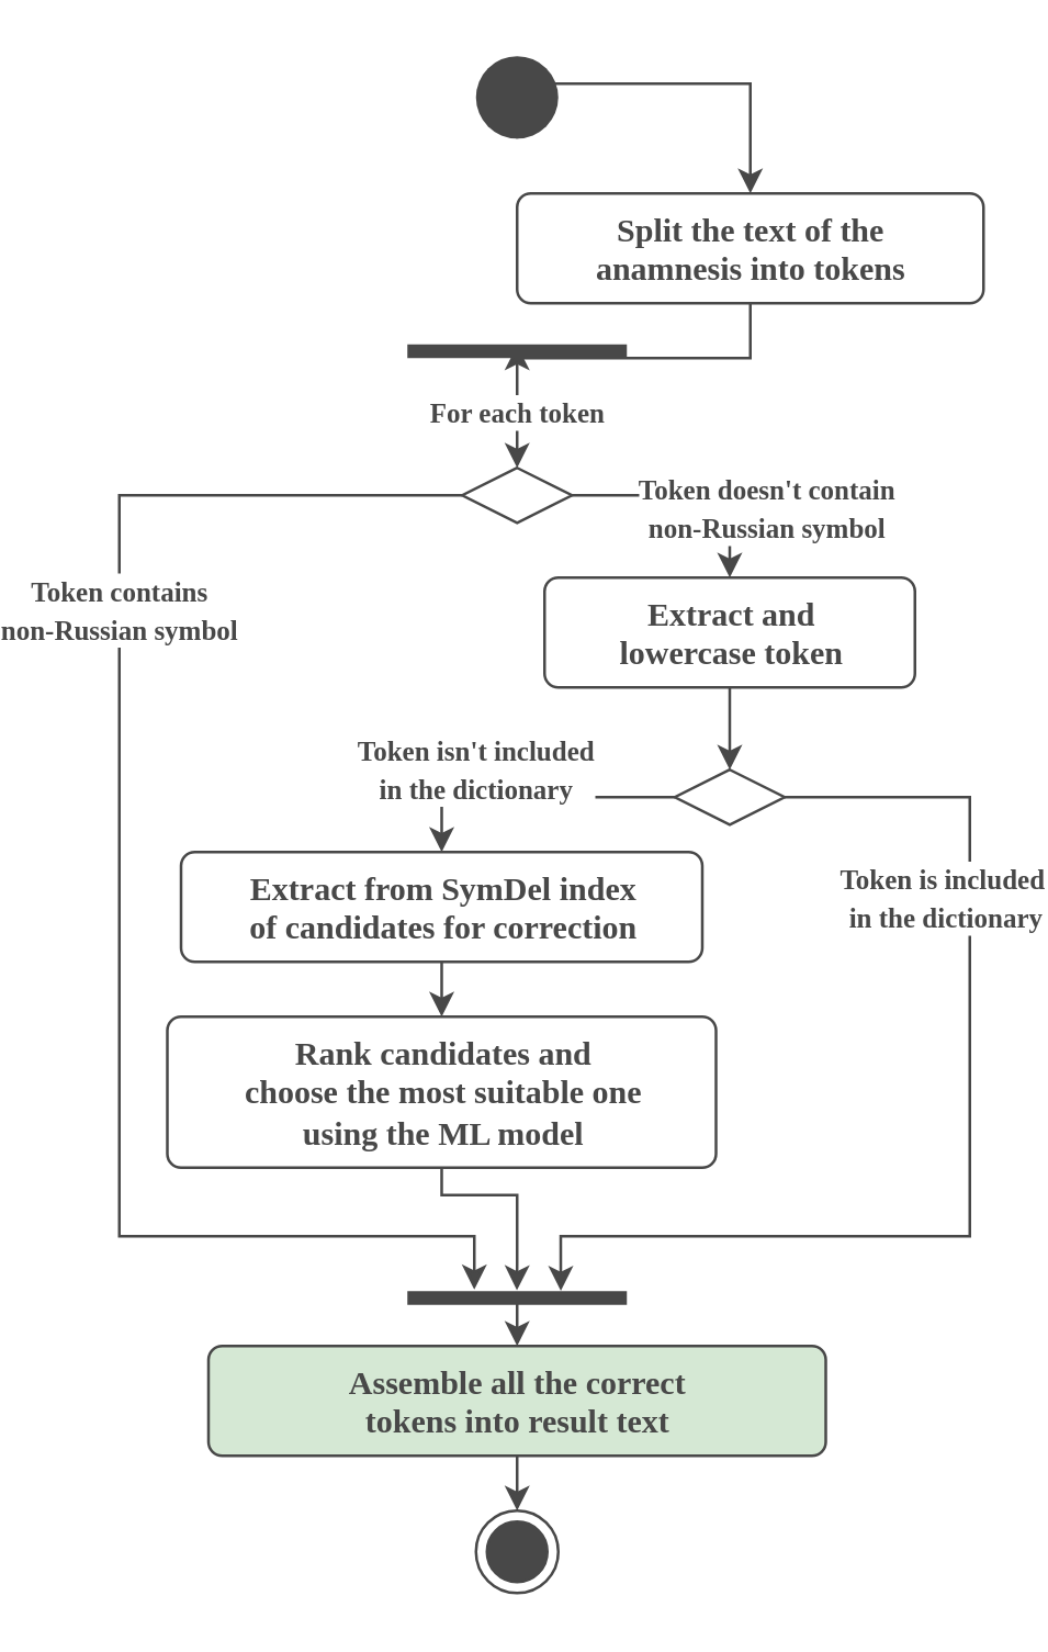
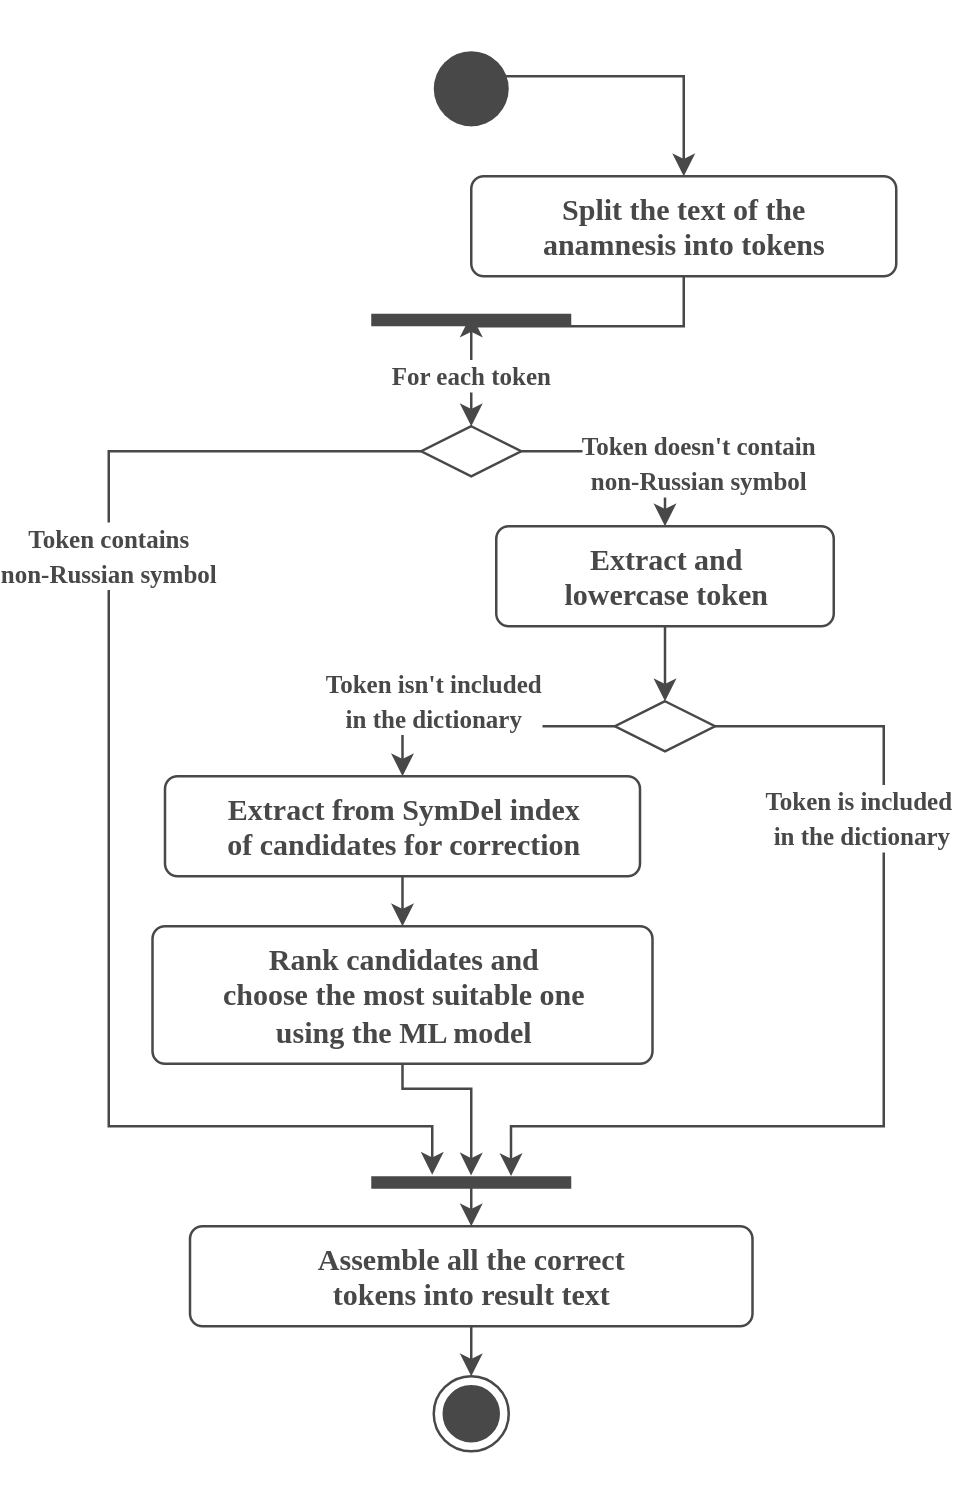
  <mxCell id="0" />
  <mxCell id="1" parent="0" />
  <mxCell id="2" style="edgeStyle=orthogonalEdgeStyle;rounded=0;orthogonalLoop=1;jettySize=auto;html=1;exitX=0.5;exitY=1;exitDx=0;exitDy=0;entryX=0.5;entryY=0;entryDx=0;entryDy=0;strokeColor=#484848;" parent="1" source="3" target="4" edge="1"><mxGeometry relative="1" as="geometry"><Array as="points"><mxPoint x="165" y="30" /></Array><mxPoint x="250" y="194" as="targetPoint" /></mxGeometry></mxCell>
  <mxCell id="3" value="" style="ellipse;fillColor=#484848;strokeColor=none;" parent="1" vertex="1"><mxGeometry x="150" y="20" width="30" height="30" as="geometry" /></mxCell>
  <mxCell id="4" value="&lt;font color=&quot;#484848&quot;&gt;&lt;b&gt;Split the text of the &lt;br&gt;anamnesis into tokens&lt;/b&gt;&lt;/font&gt;" style="html=1;align=center;verticalAlign=top;rounded=1;absoluteArcSize=1;arcSize=10;dashed=0;fillColor=#FFFFFF;strokeColor=#484848;fontFamily=Montserrat Semibold;" parent="1" vertex="1"><mxGeometry x="165" y="70" width="170" height="40" as="geometry" /></mxCell>
  <mxCell id="5" value="&lt;b style=&quot;color: rgb(72 , 72 , 72) ; font-family: &amp;#34;montserrat&amp;#34; ; font-size: x-small ; font-style: normal ; letter-spacing: normal ; text-align: center ; text-indent: 0px ; text-transform: none ; word-spacing: 0px&quot;&gt;For each token&lt;/b&gt;" style="edgeStyle=orthogonalEdgeStyle;rounded=0;orthogonalLoop=1;jettySize=auto;html=1;strokeColor=#484848;exitX=1.031;exitY=0.5;exitDx=0;exitDy=0;exitPerimeter=0;fontFamily=Montserrat Semibold;entryX=0.5;entryY=0;entryDx=0;entryDy=0;" parent="1" source="17" target="21" edge="1"><mxGeometry x="-0.004" relative="1" as="geometry"><mxPoint x="165" y="140" as="sourcePoint" /><mxPoint x="180" y="110" as="targetPoint" /><Array as="points" /><mxPoint as="offset" /></mxGeometry></mxCell>
  <mxCell id="6" value="" style="rhombus;strokeColor=#484848;fillColor=#FFFFFF;aspect=fixed;direction=north;rotation=90;fontFamily=Montserrat Semibold;" parent="1" vertex="1"><mxGeometry x="232.5" y="270" width="20" height="40" as="geometry" /></mxCell>
  <mxCell id="7" value="&lt;b style=&quot;border-color: var(--border-color); color: rgb(72, 72, 72); font-family: montserrat; font-size: x-small;&quot;&gt;Token isn't included&lt;br style=&quot;border-color: var(--border-color);&quot;&gt;in the dictionary&lt;/b&gt;&lt;font color=&quot;#484848&quot; face=&quot;montserrat&quot; size=&quot;1&quot;&gt;&lt;b&gt;&lt;br&gt;&lt;/b&gt;&lt;/font&gt;" style="edgeStyle=orthogonalEdgeStyle;rounded=0;orthogonalLoop=1;jettySize=auto;html=1;strokeColor=#484848;exitX=0;exitY=0.5;exitDx=0;exitDy=0;entryX=0.5;entryY=0;entryDx=0;entryDy=0;fontFamily=Montserrat Semibold;" parent="1" source="6" target="9" edge="1"><mxGeometry x="0.381" y="-10" relative="1" as="geometry"><mxPoint x="175" y="380" as="sourcePoint" /><mxPoint x="240" y="410" as="targetPoint" /><Array as="points"><mxPoint x="138" y="290" /></Array><mxPoint as="offset" /></mxGeometry></mxCell>
  <mxCell id="8" value="&lt;b style=&quot;border-color: var(--border-color); color: rgb(72, 72, 72); font-family: montserrat; font-size: x-small;&quot;&gt;Token is included&lt;br&gt;&amp;nbsp;in the dictionary&lt;/b&gt;" style="edgeStyle=orthogonalEdgeStyle;rounded=0;orthogonalLoop=1;jettySize=auto;html=1;strokeColor=#484848;exitX=1;exitY=0.5;exitDx=0;exitDy=0;entryX=-0.016;entryY=0.301;entryDx=0;entryDy=0;entryPerimeter=0;fontFamily=Montserrat Semibold;" parent="1" source="6" target="18" edge="1"><mxGeometry x="-0.48" y="-10" relative="1" as="geometry"><mxPoint x="195" y="420" as="sourcePoint" /><mxPoint x="110" y="440" as="targetPoint" /><Array as="points"><mxPoint x="330" y="290" /><mxPoint x="330" y="450" /><mxPoint x="181" y="450" /></Array><mxPoint y="1" as="offset" /></mxGeometry></mxCell>
  <mxCell id="9" value="&lt;font color=&quot;#484848&quot;&gt;&lt;b&gt;Extract from SymDel index &lt;br&gt;of candidates for correction&lt;/b&gt;&lt;/font&gt;" style="html=1;align=center;verticalAlign=top;rounded=1;absoluteArcSize=1;arcSize=10;dashed=0;fillColor=#FFFFFF;strokeColor=#484848;fontFamily=Montserrat Semibold;" parent="1" vertex="1"><mxGeometry x="42.5" y="310" width="190" height="40" as="geometry" /></mxCell>
  <mxCell id="10" value="&lt;font data-font-src=&quot;https://fonts.googleapis.com/css?family=Montserrat+Medium&quot; color=&quot;#484848&quot;&gt;&lt;b style=&quot;&quot;&gt;Rank candidates and &lt;br&gt;choose the most suitable one &lt;br&gt;using the ML model&lt;/b&gt;&lt;/font&gt;" style="html=1;align=center;verticalAlign=top;rounded=1;absoluteArcSize=1;arcSize=10;dashed=0;fillColor=#FFFFFF;strokeColor=#484848;fontFamily=Montserrat Semibold;" parent="1" vertex="1"><mxGeometry x="37.5" y="370" width="200" height="55" as="geometry" /></mxCell>
  <mxCell id="11" value="" style="edgeStyle=orthogonalEdgeStyle;rounded=0;orthogonalLoop=1;jettySize=auto;html=1;strokeColor=#484848;exitX=0.5;exitY=1;exitDx=0;exitDy=0;entryX=0.5;entryY=0;entryDx=0;entryDy=0;fontFamily=Montserrat Semibold;" parent="1" source="9" target="10" edge="1"><mxGeometry x="-0.111" relative="1" as="geometry"><mxPoint x="195" y="420" as="sourcePoint" /><mxPoint x="250" y="463.5" as="targetPoint" /><Array as="points" /><mxPoint as="offset" /></mxGeometry></mxCell>
- <mxCell id="12" value="&lt;font color=&quot;#484848&quot;&gt;&lt;b&gt;Assemble all the correct &lt;br&gt;tokens into result text&lt;/b&gt;&lt;/font&gt;" style="html=1;align=center;verticalAlign=top;rounded=1;absoluteArcSize=1;arcSize=10;dashed=0;fillColor=#d5e8d4;strokeColor=#484848;fontFamily=Montserrat Semibold;" parent="1" vertex="1"><mxGeometry x="52.5" y="490" width="225" height="40" as="geometry" /></mxCell>
+ <mxCell id="12" value="&lt;font color=&quot;#484848&quot;&gt;&lt;b&gt;Assemble all the correct &lt;br&gt;tokens into result text&lt;/b&gt;&lt;/font&gt;" style="html=1;align=center;verticalAlign=top;rounded=1;absoluteArcSize=1;arcSize=10;dashed=0;fillColor=#FFFFFF;strokeColor=#484848;fontFamily=Montserrat Semibold;" parent="1" vertex="1"><mxGeometry x="52.5" y="490" width="225" height="40" as="geometry" /></mxCell>
  <mxCell id="13" value="" style="edgeStyle=orthogonalEdgeStyle;rounded=0;orthogonalLoop=1;jettySize=auto;html=1;strokeColor=#484848;exitX=0.5;exitY=1;exitDx=0;exitDy=0;entryX=-0.056;entryY=0.501;entryDx=0;entryDy=0;entryPerimeter=0;fontFamily=Montserrat Semibold;" parent="1" source="10" target="18" edge="1"><mxGeometry x="-0.111" relative="1" as="geometry"><mxPoint x="250" y="495" as="sourcePoint" /><mxPoint x="200" y="600" as="targetPoint" /><Array as="points"><mxPoint x="165" y="435" /><mxPoint x="165" y="460" /><mxPoint x="165" y="460" /></Array><mxPoint as="offset" /></mxGeometry></mxCell>
  <mxCell id="14" value="" style="ellipse;html=1;shape=endState;fillColor=#484848;strokeColor=#484848;fontFamily=Montserrat Semibold;" parent="1" vertex="1"><mxGeometry x="150" y="550" width="30" height="30" as="geometry" /></mxCell>
  <mxCell id="15" value="" style="edgeStyle=orthogonalEdgeStyle;rounded=0;orthogonalLoop=1;jettySize=auto;html=1;strokeColor=#484848;exitX=0.5;exitY=1;exitDx=0;exitDy=0;entryX=0.5;entryY=0;entryDx=0;entryDy=0;fontFamily=Montserrat Semibold;" parent="1" source="12" target="14" edge="1"><mxGeometry x="-0.111" relative="1" as="geometry"><mxPoint x="245" y="490" as="sourcePoint" /><mxPoint x="245" y="540" as="targetPoint" /><Array as="points" /><mxPoint as="offset" /></mxGeometry></mxCell>
  <mxCell id="16" value="" style="edgeStyle=orthogonalEdgeStyle;rounded=0;orthogonalLoop=1;jettySize=auto;html=1;strokeColor=#484848;exitX=0.5;exitY=1;exitDx=0;exitDy=0;entryX=0.063;entryY=0.5;entryDx=0;entryDy=0;entryPerimeter=0;fontFamily=Montserrat Semibold;" parent="1" source="4" target="17" edge="1"><mxGeometry x="-0.111" relative="1" as="geometry"><mxPoint x="210" y="170" as="sourcePoint" /><mxPoint x="165" y="130" as="targetPoint" /><Array as="points" /><mxPoint as="offset" /></mxGeometry></mxCell>
  <mxCell id="17" value="" style="html=1;points=[];perimeter=orthogonalPerimeter;strokeColor=none;fillColor=#484848;direction=south;fontFamily=Montserrat Semibold;" parent="1" vertex="1"><mxGeometry x="125" y="125" width="80" height="5" as="geometry" /></mxCell>
  <mxCell id="18" value="" style="html=1;points=[];perimeter=orthogonalPerimeter;strokeColor=none;fillColor=#484848;direction=south;fontFamily=Montserrat Semibold;" parent="1" vertex="1"><mxGeometry x="125" y="470" width="80" height="5" as="geometry" /></mxCell>
  <mxCell id="19" value="" style="edgeStyle=orthogonalEdgeStyle;rounded=0;orthogonalLoop=1;jettySize=auto;html=1;strokeColor=#484848;entryX=0.5;entryY=0;entryDx=0;entryDy=0;exitX=0.874;exitY=0.5;exitDx=0;exitDy=0;exitPerimeter=0;fontFamily=Montserrat Semibold;" parent="1" source="18" target="12" edge="1"><mxGeometry x="-0.111" relative="1" as="geometry"><mxPoint x="165" y="480" as="sourcePoint" /><mxPoint x="195" y="487.42" as="targetPoint" /><Array as="points" /><mxPoint as="offset" /></mxGeometry></mxCell>
  <mxCell id="20" value="&lt;font color=&quot;#484848&quot;&gt;&lt;b&gt;Extract and &lt;br&gt;lowercase token&lt;/b&gt;&lt;/font&gt;" style="html=1;align=center;verticalAlign=top;rounded=1;absoluteArcSize=1;arcSize=10;dashed=0;fillColor=#FFFFFF;strokeColor=#484848;fontFamily=Montserrat Semibold;" parent="1" vertex="1"><mxGeometry x="175" y="210" width="135" height="40" as="geometry" /></mxCell>
  <mxCell id="21" value="" style="rhombus;strokeColor=#484848;fillColor=#FFFFFF;aspect=fixed;direction=north;rotation=90;fontFamily=Montserrat Semibold;" parent="1" vertex="1"><mxGeometry x="155" y="160" width="20" height="40" as="geometry" /></mxCell>
  <mxCell id="22" value="&lt;font size=&quot;1&quot; face=&quot;montserrat&quot; color=&quot;#484848&quot;&gt;&lt;b&gt;Token contains&lt;br&gt;non-Russian symbol&lt;/b&gt;&lt;/font&gt;" style="edgeStyle=orthogonalEdgeStyle;rounded=0;orthogonalLoop=1;jettySize=auto;html=1;strokeColor=#484848;exitX=0;exitY=0.5;exitDx=0;exitDy=0;fontFamily=Montserrat Semibold;entryX=-0.111;entryY=0.695;entryDx=0;entryDy=0;entryPerimeter=0;" parent="1" source="21" target="18" edge="1"><mxGeometry x="-0.387" relative="1" as="geometry"><mxPoint x="155" y="290" as="sourcePoint" /><mxPoint x="150" y="600" as="targetPoint" /><Array as="points"><mxPoint x="20" y="180" /><mxPoint x="20" y="450" /><mxPoint x="149" y="450" /></Array><mxPoint as="offset" /></mxGeometry></mxCell>
  <mxCell id="23" value="&lt;font color=&quot;#484848&quot; face=&quot;montserrat&quot; size=&quot;1&quot;&gt;&lt;b&gt;Token doesn't contain &lt;br&gt;non-Russian symbol&lt;br&gt;&lt;/b&gt;&lt;/font&gt;" style="edgeStyle=orthogonalEdgeStyle;rounded=0;orthogonalLoop=1;jettySize=auto;html=1;strokeColor=#484848;exitX=1;exitY=0.5;exitDx=0;exitDy=0;fontFamily=Montserrat Semibold;entryX=0.5;entryY=0;entryDx=0;entryDy=0;" parent="1" source="21" target="20" edge="1"><mxGeometry x="0.415" y="10" relative="1" as="geometry"><mxPoint x="195" y="290" as="sourcePoint" /><mxPoint x="270" y="240" as="targetPoint" /><Array as="points" /><mxPoint x="3" as="offset" /></mxGeometry></mxCell>
  <mxCell id="24" value="&lt;font color=&quot;#484848&quot; face=&quot;montserrat&quot; size=&quot;1&quot;&gt;&lt;b&gt;&lt;br&gt;&lt;/b&gt;&lt;/font&gt;" style="edgeStyle=orthogonalEdgeStyle;rounded=0;orthogonalLoop=1;jettySize=auto;html=1;strokeColor=#484848;exitX=0.5;exitY=1;exitDx=0;exitDy=0;entryX=0.5;entryY=0;entryDx=0;entryDy=0;fontFamily=Montserrat Semibold;" parent="1" source="20" target="6" edge="1"><mxGeometry x="0.412" relative="1" as="geometry"><mxPoint x="195" y="290" as="sourcePoint" /><mxPoint x="245" y="455" as="targetPoint" /><Array as="points" /><mxPoint as="offset" /></mxGeometry></mxCell>
